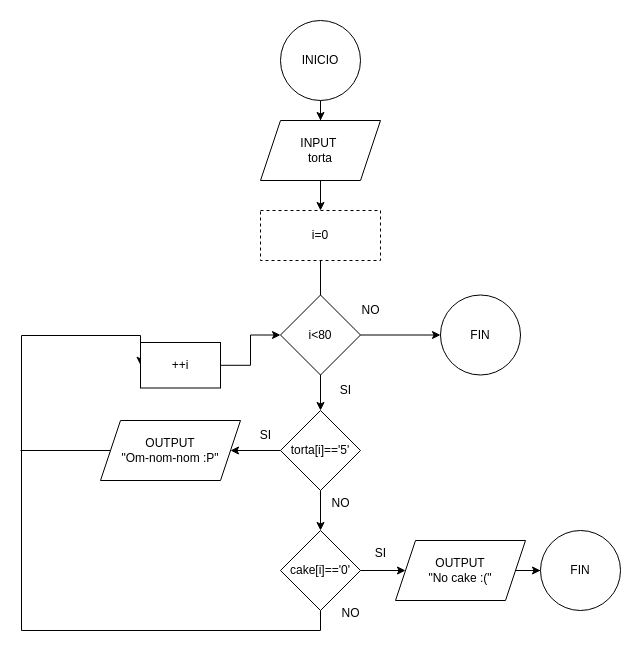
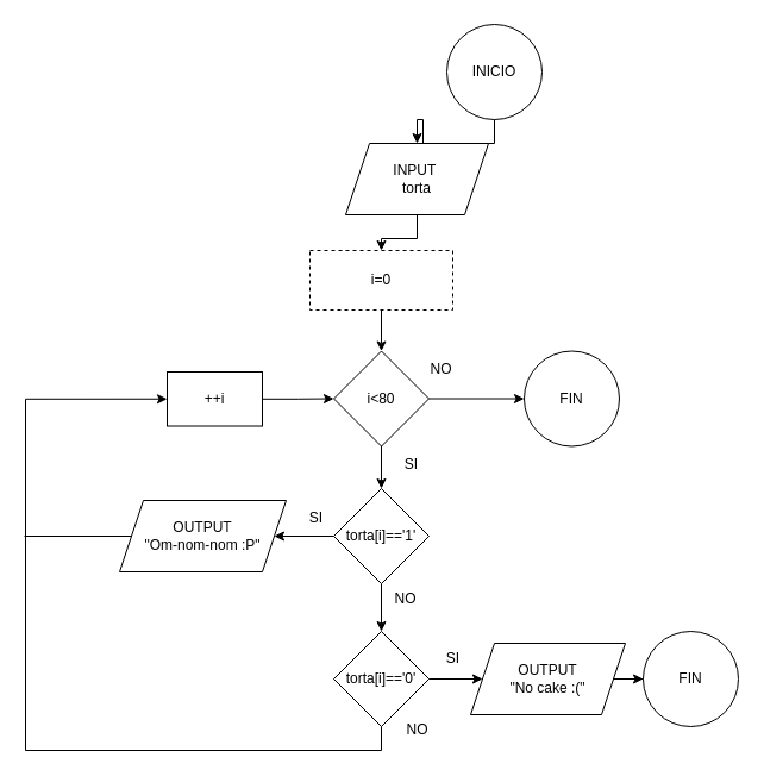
  <mxCell id="0" />
  <mxCell id="1" parent="0" />
  <mxCell id="2" value="" style="edgeStyle=orthogonalEdgeStyle;rounded=0;orthogonalLoop=1;jettySize=auto;html=1;" edge="1" parent="1" source="3" target="5"><mxGeometry relative="1" as="geometry" /></mxCell>
- <mxCell id="3" value="INICIO" style="ellipse;whiteSpace=wrap;html=1;" vertex="1" parent="1"><mxGeometry x="280" y="20" width="80" height="80" as="geometry" /></mxCell>
+ <mxCell id="3" value="INICIO" style="ellipse;whiteSpace=wrap;html=1;" vertex="1" parent="1"><mxGeometry x="375" y="20" width="80" height="80" as="geometry" /></mxCell>
  <mxCell id="4" value="" style="edgeStyle=orthogonalEdgeStyle;rounded=0;orthogonalLoop=1;jettySize=auto;html=1;" edge="1" parent="1" source="5" target="7"><mxGeometry relative="1" as="geometry" /></mxCell>
- <mxCell id="5" value="INPUT&amp;nbsp;&lt;div&gt;torta&lt;/div&gt;" style="shape=parallelogram;perimeter=parallelogramPerimeter;whiteSpace=wrap;html=1;fixedSize=1;" vertex="1" parent="1"><mxGeometry x="260" y="120" width="120" height="60" as="geometry" /></mxCell>
- <mxCell id="6" value="" style="edgeStyle=orthogonalEdgeStyle;rounded=0;orthogonalLoop=1;jettySize=auto;html=1;endArrow=none;" edge="1" parent="1" source="7" target="10"><mxGeometry relative="1" as="geometry" /></mxCell>
+ <mxCell id="5" value="INPUT&amp;nbsp;&lt;div&gt;torta&lt;/div&gt;" style="shape=parallelogram;perimeter=parallelogramPerimeter;whiteSpace=wrap;html=1;fixedSize=1;" vertex="1" parent="1"><mxGeometry x="290" y="120" width="120" height="60" as="geometry" /></mxCell>
+ <mxCell id="6" value="" style="edgeStyle=orthogonalEdgeStyle;rounded=0;orthogonalLoop=1;jettySize=auto;html=1;" edge="1" parent="1" source="7" target="10"><mxGeometry relative="1" as="geometry" /></mxCell>
  <mxCell id="7" value="i=0" style="whiteSpace=wrap;html=1;dashed=1;" vertex="1" parent="1"><mxGeometry x="260" y="210" width="120" height="50" as="geometry" /></mxCell>
  <mxCell id="8" value="" style="edgeStyle=orthogonalEdgeStyle;rounded=0;orthogonalLoop=1;jettySize=auto;html=1;" edge="1" parent="1" source="10" target="12"><mxGeometry relative="1" as="geometry" /></mxCell>
  <mxCell id="9" value="" style="edgeStyle=orthogonalEdgeStyle;rounded=0;orthogonalLoop=1;jettySize=auto;html=1;" edge="1" parent="1" source="10" target="16"><mxGeometry relative="1" as="geometry" /></mxCell>
  <mxCell id="10" value="i&amp;lt;80" style="rhombus;whiteSpace=wrap;html=1;" vertex="1" parent="1"><mxGeometry x="280" y="294.5" width="80" height="80" as="geometry" /></mxCell>
  <mxCell id="11" value="NO" style="text;html=1;align=center;verticalAlign=middle;resizable=0;points=[];autosize=1;strokeColor=none;fillColor=none;" vertex="1" parent="1"><mxGeometry x="350" y="294.5" width="40" height="30" as="geometry" /></mxCell>
  <mxCell id="12" value="FIN" style="ellipse;whiteSpace=wrap;html=1;" vertex="1" parent="1"><mxGeometry x="440" y="294.5" width="80" height="80" as="geometry" /></mxCell>
  <mxCell id="13" value="SI" style="text;html=1;align=center;verticalAlign=middle;resizable=0;points=[];autosize=1;strokeColor=none;fillColor=none;" vertex="1" parent="1"><mxGeometry x="330" y="374.5" width="30" height="30" as="geometry" /></mxCell>
  <mxCell id="14" value="" style="edgeStyle=orthogonalEdgeStyle;rounded=0;orthogonalLoop=1;jettySize=auto;html=1;" edge="1" parent="1" source="16" target="18"><mxGeometry relative="1" as="geometry" /></mxCell>
  <mxCell id="15" value="" style="edgeStyle=orthogonalEdgeStyle;rounded=0;orthogonalLoop=1;jettySize=auto;html=1;" edge="1" parent="1" source="16" target="21"><mxGeometry relative="1" as="geometry" /></mxCell>
- <mxCell id="16" value="torta[i]=='5'" style="rhombus;whiteSpace=wrap;html=1;" vertex="1" parent="1"><mxGeometry x="280" y="410" width="80" height="80" as="geometry" /></mxCell>
+ <mxCell id="16" value="torta[i]=='1'" style="rhombus;whiteSpace=wrap;html=1;" vertex="1" parent="1"><mxGeometry x="280" y="410" width="80" height="80" as="geometry" /></mxCell>
  <mxCell id="17" value="SI" style="text;html=1;align=center;verticalAlign=middle;resizable=0;points=[];autosize=1;strokeColor=none;fillColor=none;" vertex="1" parent="1"><mxGeometry x="250" y="420" width="30" height="30" as="geometry" /></mxCell>
  <mxCell id="18" value="OUTPUT&lt;div&gt;&quot;Om-nom-nom :P&quot;&lt;br&gt;&lt;/div&gt;" style="shape=parallelogram;perimeter=parallelogramPerimeter;whiteSpace=wrap;html=1;fixedSize=1;" vertex="1" parent="1"><mxGeometry x="100" y="420" width="140" height="60" as="geometry" /></mxCell>
  <mxCell id="19" value="" style="edgeStyle=orthogonalEdgeStyle;rounded=0;orthogonalLoop=1;jettySize=auto;html=1;" edge="1" parent="1" source="21" target="24"><mxGeometry relative="1" as="geometry" /></mxCell>
  <mxCell id="20" style="edgeStyle=orthogonalEdgeStyle;rounded=0;orthogonalLoop=1;jettySize=auto;html=1;entryX=0;entryY=0.5;entryDx=0;entryDy=0;" edge="1" parent="1" source="21" target="29"><mxGeometry relative="1" as="geometry"><mxPoint x="20" y="330" as="targetPoint" /><Array as="points"><mxPoint x="320" y="630" /><mxPoint x="21" y="630" /><mxPoint x="21" y="335" /></Array></mxGeometry></mxCell>
- <mxCell id="21" value="cake[i]=='0'" style="rhombus;whiteSpace=wrap;html=1;" vertex="1" parent="1"><mxGeometry x="280" y="530" width="80" height="80" as="geometry" /></mxCell>
+ <mxCell id="21" value="torta[i]=='0'" style="rhombus;whiteSpace=wrap;html=1;" vertex="1" parent="1"><mxGeometry x="280" y="530" width="80" height="80" as="geometry" /></mxCell>
  <mxCell id="22" value="NO" style="text;html=1;align=center;verticalAlign=middle;resizable=0;points=[];autosize=1;strokeColor=none;fillColor=none;" vertex="1" parent="1"><mxGeometry x="320" y="488" width="40" height="30" as="geometry" /></mxCell>
  <mxCell id="23" value="" style="edgeStyle=orthogonalEdgeStyle;rounded=0;orthogonalLoop=1;jettySize=auto;html=1;" edge="1" parent="1" source="24" target="26"><mxGeometry relative="1" as="geometry" /></mxCell>
  <mxCell id="24" value="OUTPUT&lt;div&gt;&quot;No cake :(&quot;&lt;br&gt;&lt;/div&gt;" style="shape=parallelogram;perimeter=parallelogramPerimeter;whiteSpace=wrap;html=1;fixedSize=1;" vertex="1" parent="1"><mxGeometry x="395" y="540" width="130" height="60" as="geometry" /></mxCell>
  <mxCell id="25" value="SI" style="text;html=1;align=center;verticalAlign=middle;resizable=0;points=[];autosize=1;strokeColor=none;fillColor=none;" vertex="1" parent="1"><mxGeometry x="365" y="538" width="30" height="30" as="geometry" /></mxCell>
  <mxCell id="26" value="FIN" style="ellipse;whiteSpace=wrap;html=1;" vertex="1" parent="1"><mxGeometry x="540" y="530" width="80" height="80" as="geometry" /></mxCell>
  <mxCell id="27" value="NO" style="text;html=1;align=center;verticalAlign=middle;resizable=0;points=[];autosize=1;strokeColor=none;fillColor=none;" vertex="1" parent="1"><mxGeometry x="330" y="598" width="40" height="30" as="geometry" /></mxCell>
  <mxCell id="28" style="edgeStyle=orthogonalEdgeStyle;rounded=0;orthogonalLoop=1;jettySize=auto;html=1;entryX=0;entryY=0.5;entryDx=0;entryDy=0;" edge="1" parent="1" source="29" target="10"><mxGeometry relative="1" as="geometry" /></mxCell>
- <mxCell id="29" value="++i" style="whiteSpace=wrap;html=1;" vertex="1" parent="1"><mxGeometry x="140" y="342" width="80" height="45.5" as="geometry" /></mxCell>
+ <mxCell id="29" value="++i" style="whiteSpace=wrap;html=1;" vertex="1" parent="1"><mxGeometry x="140" y="312" width="80" height="45.5" as="geometry" /></mxCell>
  <mxCell id="30" value="" style="endArrow=none;html=1;rounded=0;entryX=0;entryY=0.5;entryDx=0;entryDy=0;" edge="1" parent="1" target="18"><mxGeometry width="50" height="50" relative="1" as="geometry"><mxPoint x="20" y="450" as="sourcePoint" /><mxPoint x="180" y="480" as="targetPoint" /></mxGeometry></mxCell>
